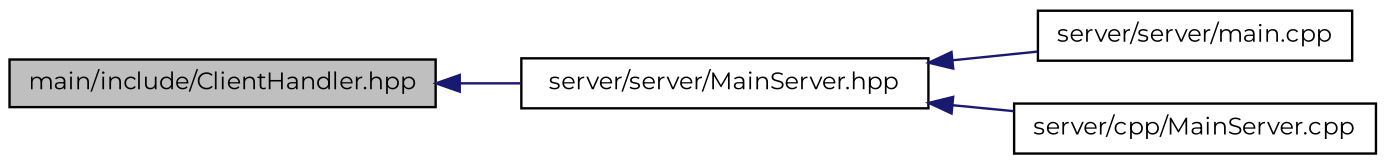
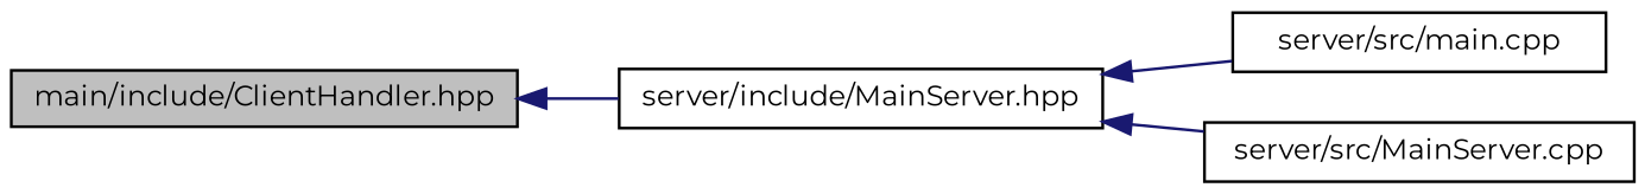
  digraph {
    fontname=Montserrat
    rankdir=LR
    node [color=black fillcolor=white fontname=Montserrat fontsize=10 shape=record style=filled]
    edge [color=midnightblue dir=back fontname=Montserrat fontsize=10 labelfontname=Helvetica labelfontsize=10 style=solid]
    n1 [fillcolor=grey75 fontcolor=black height=0.2 label="main/include/ClientHandler.hpp" width=0.4]
-   n2 [height=0.2 label="server/server/MainServer.hpp" width=0.4]
-   n3 [height=0.2 label="server/server/main.cpp" width=0.4]
-   n4 [height=0.2 label="server/cpp/MainServer.cpp" width=0.4]
+   n2 [height=0.2 label="server/include/MainServer.hpp" width=0.4]
+   n3 [height=0.2 label="server/src/main.cpp" width=0.4]
+   n4 [height=0.2 label="server/src/MainServer.cpp" width=0.4]
    n1 -> n2
    n2 -> n3
    n2 -> n4
  }
